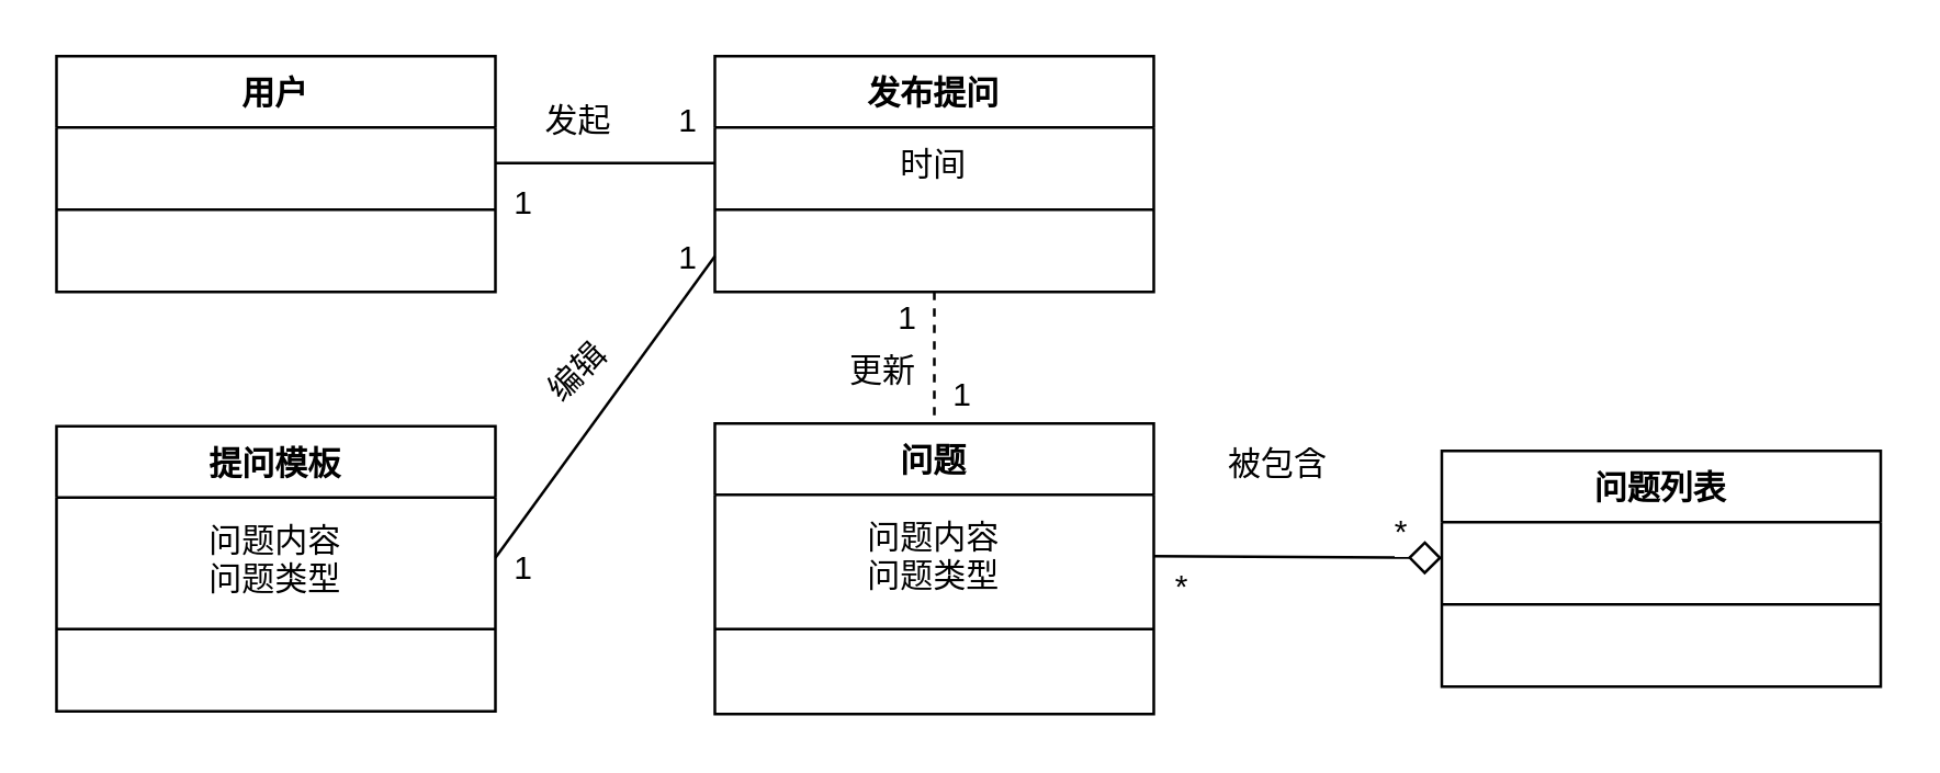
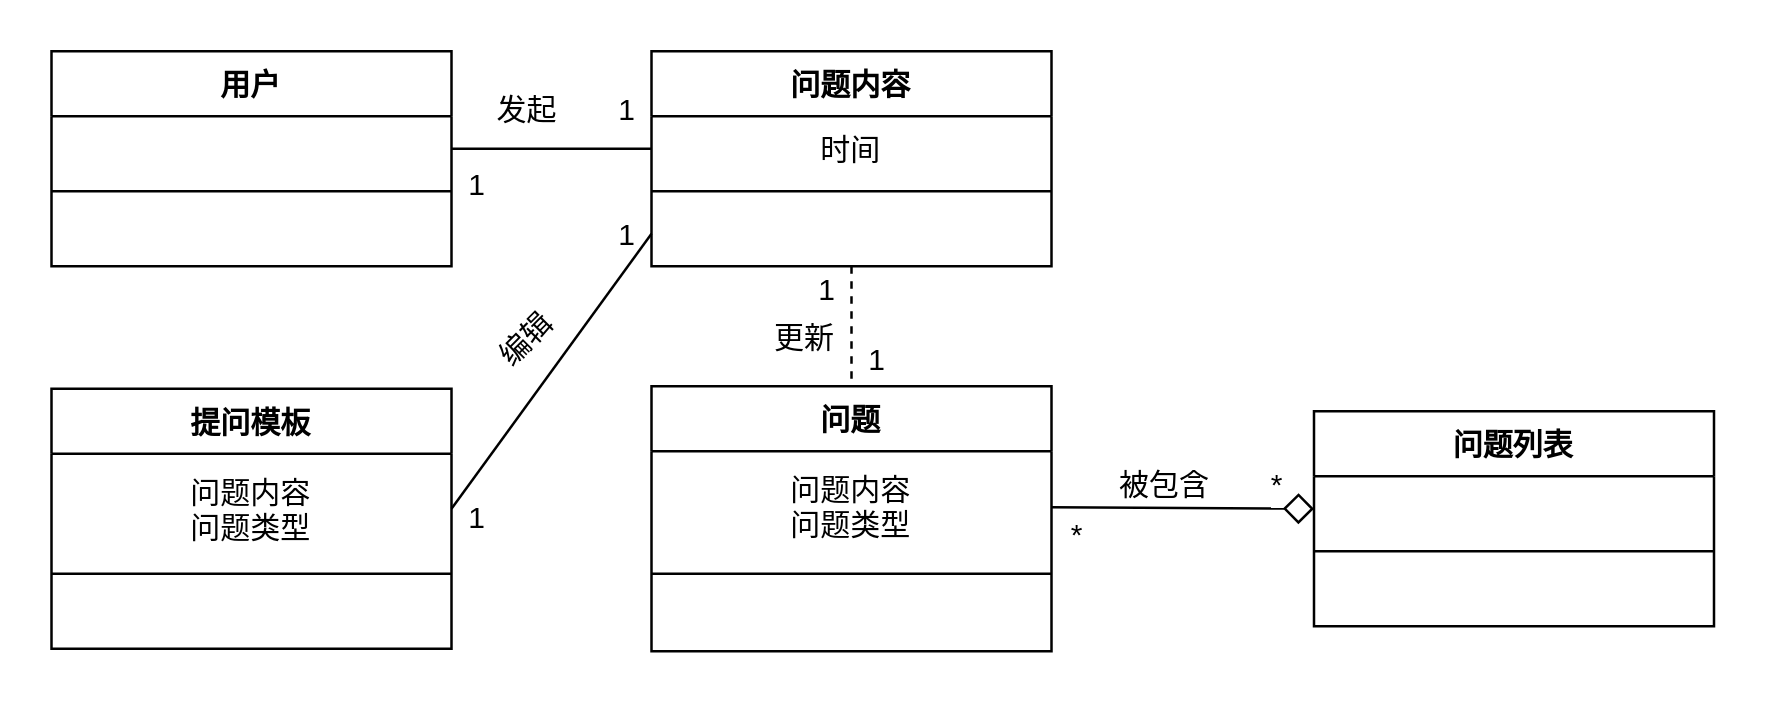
  <mxCell id="0" />
  <mxCell id="1" parent="0" />
  <mxCell id="2" value="1" style="text;html=1;align=center;verticalAlign=middle;resizable=0;points=[];autosize=1;" vertex="1" parent="1"><mxGeometry x="340" y="134" width="20" height="20" as="geometry" /></mxCell>
  <mxCell id="3" style="edgeStyle=none;rounded=0;orthogonalLoop=1;jettySize=auto;html=1;exitX=1;exitY=0.5;exitDx=0;exitDy=0;entryX=0;entryY=0.5;entryDx=0;entryDy=0;endArrow=none;endFill=0;endSize=10;targetPerimeterSpacing=0;" edge="1" parent="1" target="21"><mxGeometry relative="1" as="geometry"><mxPoint x="180" y="203" as="sourcePoint" /></mxGeometry></mxCell>
  <mxCell id="4" style="edgeStyle=none;rounded=0;orthogonalLoop=1;jettySize=auto;html=1;exitX=0.5;exitY=1;exitDx=0;exitDy=0;entryX=0.5;entryY=0;entryDx=0;entryDy=0;endArrow=none;endFill=0;endSize=10;targetPerimeterSpacing=0;dashed=1;" edge="1" parent="1" source="18" target="22"><mxGeometry relative="1" as="geometry" /></mxCell>
  <mxCell id="5" value="更新" style="text;html=1;align=center;verticalAlign=middle;resizable=0;points=[];labelBackgroundColor=#ffffff;" vertex="1" connectable="0" parent="4"><mxGeometry x="0.092" y="10" relative="1" as="geometry"><mxPoint x="-30" y="2" as="offset" /></mxGeometry></mxCell>
  <mxCell id="6" value="" style="edgeStyle=none;rounded=0;orthogonalLoop=1;jettySize=auto;html=1;endArrow=diamond;endFill=0;endSize=10;targetPerimeterSpacing=0;entryX=0;entryY=0.5;entryDx=0;entryDy=0;" edge="1" parent="1" source="23" target="27"><mxGeometry relative="1" as="geometry" /></mxCell>
  <mxCell id="7" style="edgeStyle=none;rounded=0;orthogonalLoop=1;jettySize=auto;html=1;exitX=1;exitY=0.5;exitDx=0;exitDy=0;entryX=0;entryY=0.5;entryDx=0;entryDy=0;endArrow=none;endFill=0;endSize=10;targetPerimeterSpacing=0;" edge="1" parent="1" source="31" target="19"><mxGeometry relative="1" as="geometry" /></mxCell>
- <mxCell id="8" value="被包含" style="text;html=1;align=center;verticalAlign=middle;resizable=0;points=[];autosize=1;" vertex="1" parent="1"><mxGeometry x="440" y="159" width="50" height="20" as="geometry" /></mxCell>
+ <mxCell id="8" value="被包含" style="text;html=1;align=center;verticalAlign=middle;resizable=0;points=[];autosize=1;" vertex="1" parent="1"><mxGeometry x="440" y="184" width="50" height="20" as="geometry" /></mxCell>
  <mxCell id="9" value="*" style="text;html=1;align=center;verticalAlign=middle;resizable=0;points=[];autosize=1;" vertex="1" parent="1"><mxGeometry x="420" y="204" width="20" height="20" as="geometry" /></mxCell>
  <mxCell id="10" value="*" style="text;html=1;align=center;verticalAlign=middle;resizable=0;points=[];autosize=1;" vertex="1" parent="1"><mxGeometry x="500" y="184" width="20" height="20" as="geometry" /></mxCell>
  <mxCell id="11" value="发起" style="text;html=1;align=center;verticalAlign=middle;resizable=0;points=[];autosize=1;" vertex="1" parent="1"><mxGeometry x="190" y="34" width="40" height="20" as="geometry" /></mxCell>
  <mxCell id="12" value="1" style="text;html=1;align=center;verticalAlign=middle;resizable=0;points=[];autosize=1;" vertex="1" parent="1"><mxGeometry x="180" y="64" width="20" height="20" as="geometry" /></mxCell>
  <mxCell id="13" value="1" style="text;html=1;align=center;verticalAlign=middle;resizable=0;points=[];autosize=1;" vertex="1" parent="1"><mxGeometry x="240" y="34" width="20" height="20" as="geometry" /></mxCell>
  <mxCell id="14" value="1" style="text;html=1;align=center;verticalAlign=middle;resizable=0;points=[];autosize=1;" vertex="1" parent="1"><mxGeometry x="320" y="106" width="20" height="20" as="geometry" /></mxCell>
  <mxCell id="15" value="1" style="text;html=1;align=center;verticalAlign=middle;resizable=0;points=[];autosize=1;" vertex="1" parent="1"><mxGeometry x="180" y="197" width="20" height="20" as="geometry" /></mxCell>
  <mxCell id="16" value="1" style="text;html=1;align=center;verticalAlign=middle;resizable=0;points=[];autosize=1;" vertex="1" parent="1"><mxGeometry x="240" y="84" width="20" height="20" as="geometry" /></mxCell>
  <mxCell id="17" value="编辑" style="text;html=1;align=center;verticalAlign=middle;resizable=0;points=[];autosize=1;rotation=-45;" vertex="1" parent="1"><mxGeometry x="190" y="126" width="40" height="20" as="geometry" /></mxCell>
- <mxCell id="18" value="发布提问" style="swimlane;fontStyle=1;align=center;verticalAlign=top;childLayout=stackLayout;horizontal=1;startSize=26;horizontalStack=0;resizeParent=1;resizeParentMax=0;resizeLast=0;collapsible=1;marginBottom=0;" vertex="1" parent="1"><mxGeometry x="260" y="20" width="160" height="86" as="geometry" /></mxCell>
+ <mxCell id="18" value="问题内容" style="swimlane;fontStyle=1;align=center;verticalAlign=top;childLayout=stackLayout;horizontal=1;startSize=26;horizontalStack=0;resizeParent=1;resizeParentMax=0;resizeLast=0;collapsible=1;marginBottom=0;" vertex="1" parent="1"><mxGeometry x="260" y="20" width="160" height="86" as="geometry" /></mxCell>
  <mxCell id="19" value="时间" style="text;strokeColor=none;fillColor=none;align=center;verticalAlign=middle;spacingLeft=4;spacingRight=4;overflow=hidden;rotatable=0;points=[[0,0.5],[1,0.5]];portConstraint=eastwest;" vertex="1" parent="18"><mxGeometry y="26" width="160" height="26" as="geometry" /></mxCell>
  <mxCell id="20" value="" style="line;strokeWidth=1;fillColor=none;align=left;verticalAlign=middle;spacingTop=-1;spacingLeft=3;spacingRight=3;rotatable=0;labelPosition=right;points=[];portConstraint=eastwest;" vertex="1" parent="18"><mxGeometry y="52" width="160" height="8" as="geometry" /></mxCell>
  <mxCell id="21" value=" " style="text;strokeColor=none;fillColor=none;align=left;verticalAlign=top;spacingLeft=4;spacingRight=4;overflow=hidden;rotatable=0;points=[[0,0.5],[1,0.5]];portConstraint=eastwest;" vertex="1" parent="18"><mxGeometry y="60" width="160" height="26" as="geometry" /></mxCell>
  <mxCell id="22" value="问题" style="swimlane;fontStyle=1;align=center;verticalAlign=top;childLayout=stackLayout;horizontal=1;startSize=26;horizontalStack=0;resizeParent=1;resizeParentMax=0;resizeLast=0;collapsible=1;marginBottom=0;" vertex="1" parent="1"><mxGeometry x="260" y="154" width="160" height="106" as="geometry" /></mxCell>
  <mxCell id="23" value="问题内容&#10;问题类型" style="text;strokeColor=none;fillColor=none;align=center;verticalAlign=middle;spacingLeft=4;spacingRight=4;overflow=hidden;rotatable=0;points=[[0,0.5],[1,0.5]];portConstraint=eastwest;" vertex="1" parent="22"><mxGeometry y="26" width="160" height="44" as="geometry" /></mxCell>
  <mxCell id="24" value="" style="line;strokeWidth=1;fillColor=none;align=left;verticalAlign=middle;spacingTop=-1;spacingLeft=3;spacingRight=3;rotatable=0;labelPosition=right;points=[];portConstraint=eastwest;" vertex="1" parent="22"><mxGeometry y="70" width="160" height="10" as="geometry" /></mxCell>
  <mxCell id="25" value=" " style="text;strokeColor=none;fillColor=none;align=left;verticalAlign=top;spacingLeft=4;spacingRight=4;overflow=hidden;rotatable=0;points=[[0,0.5],[1,0.5]];portConstraint=eastwest;" vertex="1" parent="22"><mxGeometry y="80" width="160" height="26" as="geometry" /></mxCell>
  <mxCell id="26" value="问题列表" style="swimlane;fontStyle=1;align=center;verticalAlign=top;childLayout=stackLayout;horizontal=1;startSize=26;horizontalStack=0;resizeParent=1;resizeParentMax=0;resizeLast=0;collapsible=1;marginBottom=0;" vertex="1" parent="1"><mxGeometry x="525" y="164" width="160" height="86" as="geometry" /></mxCell>
  <mxCell id="27" value=" " style="text;strokeColor=none;fillColor=none;align=left;verticalAlign=top;spacingLeft=4;spacingRight=4;overflow=hidden;rotatable=0;points=[[0,0.5],[1,0.5]];portConstraint=eastwest;" vertex="1" parent="26"><mxGeometry y="26" width="160" height="26" as="geometry" /></mxCell>
  <mxCell id="28" value="" style="line;strokeWidth=1;fillColor=none;align=left;verticalAlign=middle;spacingTop=-1;spacingLeft=3;spacingRight=3;rotatable=0;labelPosition=right;points=[];portConstraint=eastwest;" vertex="1" parent="26"><mxGeometry y="52" width="160" height="8" as="geometry" /></mxCell>
  <mxCell id="29" value=" " style="text;strokeColor=none;fillColor=none;align=left;verticalAlign=top;spacingLeft=4;spacingRight=4;overflow=hidden;rotatable=0;points=[[0,0.5],[1,0.5]];portConstraint=eastwest;" vertex="1" parent="26"><mxGeometry y="60" width="160" height="26" as="geometry" /></mxCell>
  <mxCell id="30" value="用户" style="swimlane;fontStyle=1;align=center;verticalAlign=top;childLayout=stackLayout;horizontal=1;startSize=26;horizontalStack=0;resizeParent=1;resizeParentMax=0;resizeLast=0;collapsible=1;marginBottom=0;" vertex="1" parent="1"><mxGeometry x="20" y="20" width="160" height="86" as="geometry" /></mxCell>
  <mxCell id="31" value=" " style="text;strokeColor=none;fillColor=none;align=left;verticalAlign=top;spacingLeft=4;spacingRight=4;overflow=hidden;rotatable=0;points=[[0,0.5],[1,0.5]];portConstraint=eastwest;" vertex="1" parent="30"><mxGeometry y="26" width="160" height="26" as="geometry" /></mxCell>
  <mxCell id="32" value="" style="line;strokeWidth=1;fillColor=none;align=left;verticalAlign=middle;spacingTop=-1;spacingLeft=3;spacingRight=3;rotatable=0;labelPosition=right;points=[];portConstraint=eastwest;" vertex="1" parent="30"><mxGeometry y="52" width="160" height="8" as="geometry" /></mxCell>
  <mxCell id="33" value=" " style="text;strokeColor=none;fillColor=none;align=left;verticalAlign=top;spacingLeft=4;spacingRight=4;overflow=hidden;rotatable=0;points=[[0,0.5],[1,0.5]];portConstraint=eastwest;" vertex="1" parent="30"><mxGeometry y="60" width="160" height="26" as="geometry" /></mxCell>
  <mxCell id="34" value="提问模板" style="swimlane;fontStyle=1;align=center;verticalAlign=top;childLayout=stackLayout;horizontal=1;startSize=26;horizontalStack=0;resizeParent=1;resizeParentMax=0;resizeLast=0;collapsible=1;marginBottom=0;" vertex="1" parent="1"><mxGeometry x="20" y="155" width="160" height="104" as="geometry" /></mxCell>
  <mxCell id="35" value="问题内容&#10;问题类型" style="text;strokeColor=none;fillColor=none;align=center;verticalAlign=middle;spacingLeft=4;spacingRight=4;overflow=hidden;rotatable=0;points=[[0,0.5],[1,0.5]];portConstraint=eastwest;" vertex="1" parent="34"><mxGeometry y="26" width="160" height="44" as="geometry" /></mxCell>
  <mxCell id="36" value="" style="line;strokeWidth=1;fillColor=none;align=left;verticalAlign=middle;spacingTop=-1;spacingLeft=3;spacingRight=3;rotatable=0;labelPosition=right;points=[];portConstraint=eastwest;" vertex="1" parent="34"><mxGeometry y="70" width="160" height="8" as="geometry" /></mxCell>
  <mxCell id="37" value=" " style="text;strokeColor=none;fillColor=none;align=left;verticalAlign=top;spacingLeft=4;spacingRight=4;overflow=hidden;rotatable=0;points=[[0,0.5],[1,0.5]];portConstraint=eastwest;" vertex="1" parent="34"><mxGeometry y="78" width="160" height="26" as="geometry" /></mxCell>
